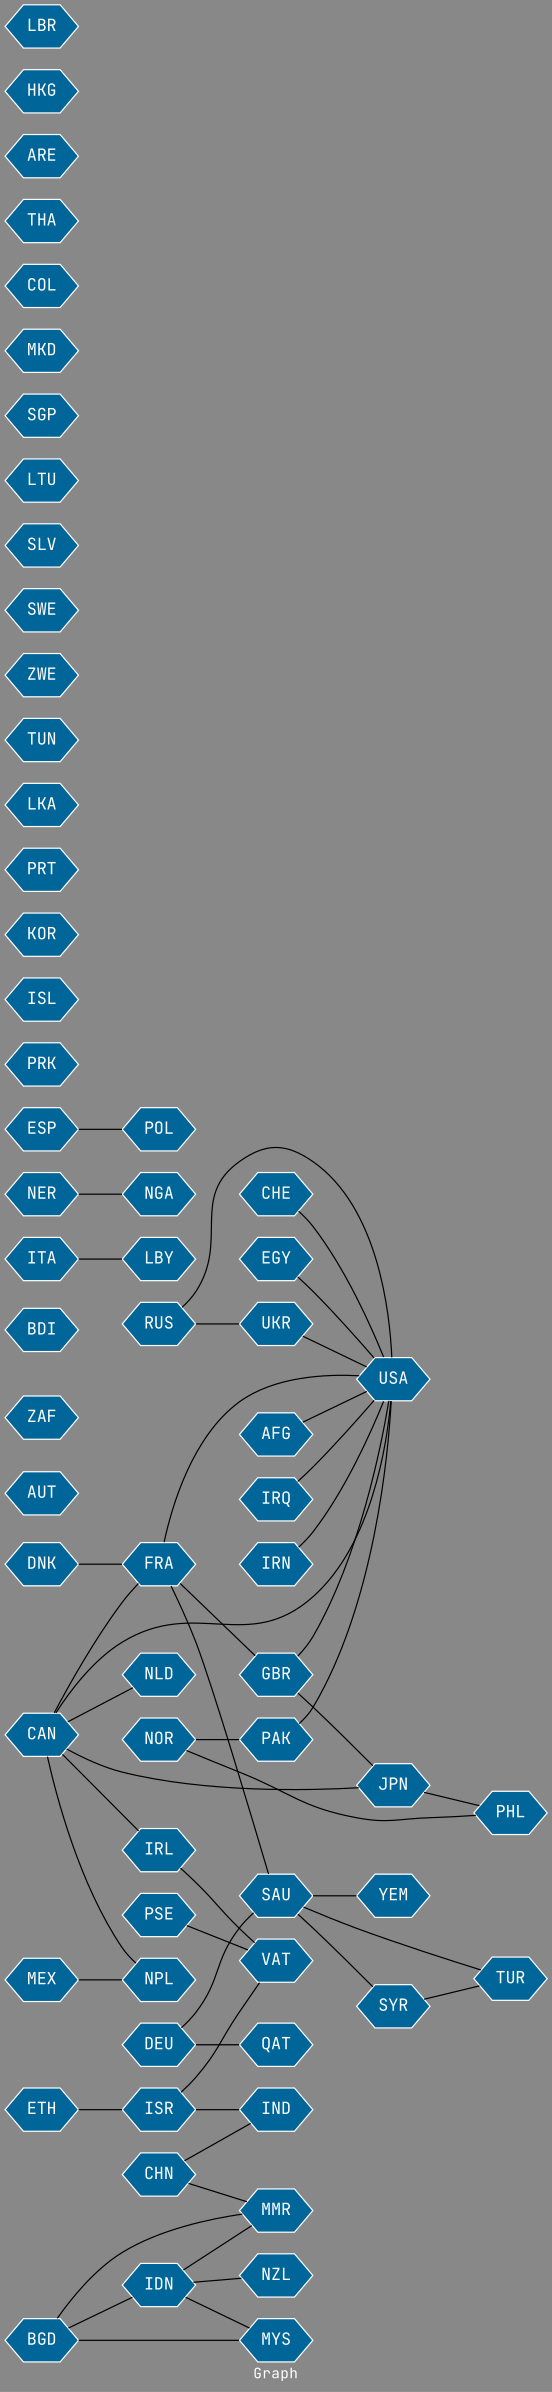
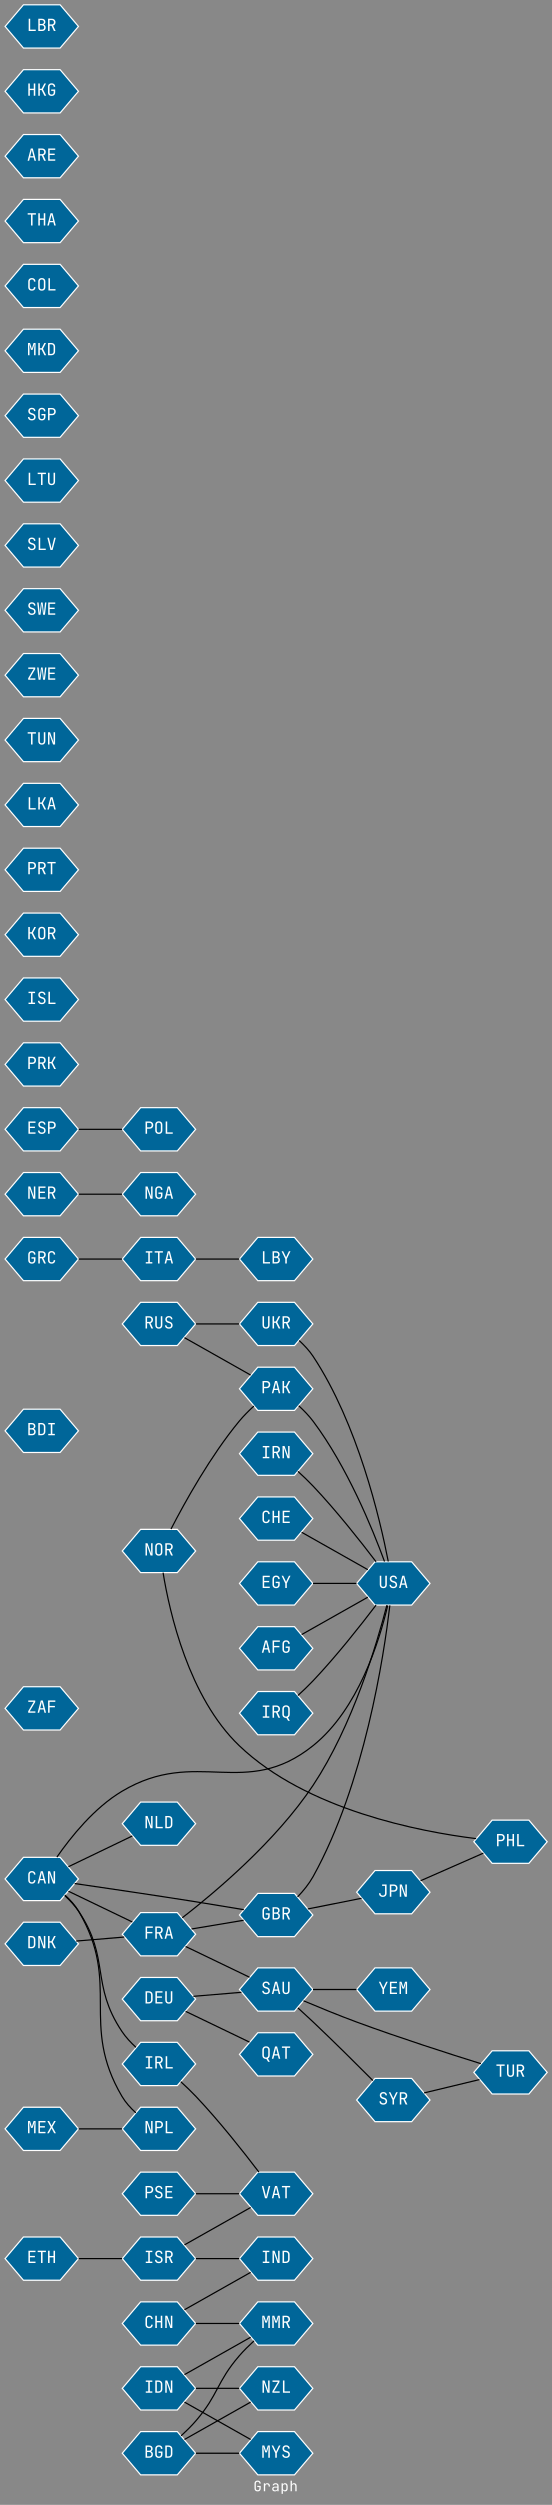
  graph {
    bgcolor="#888888"
    fontcolor=white
    fontname="JetBrains Mono"
    fontsize=12
    label="Graph"
    rankdir=LR
    node [color=white fillcolor="#006699" fontcolor=white fontname="JetBrains Mono" shape=hexagon style=filled]
    edge [arrowhead=open color=black fontcolor=white fontname="JetBrains Mono" fontsize=12 weight=1]
    n1 [label=USA]
    n2 [label=MYS]
    n3 [label=BGD]
    n4 [label=MMR]
    n5 [label=IDN]
    n6 [label=NZL]
    n7 [label=IRL]
    n8 [label=VAT]
    n9 [label=CAN]
    n10 [label=NPL]
    n11 [label=GBR]
    n12 [label=FRA]
    n13 [label=NLD]
    n14 [label=JPN]
    n15 [label=SAU]
-   n16 [label=AUT]
    n17 [label=ZAF]
    n18 [label=BDI]
    n19 [label=PHL]
+   n20 [label=GRC]
    n21 [label=ITA]
    n22 [label=LBY]
    n23 [label=CHE]
    n24 [label=YEM]
    n25 [label=TUR]
    n26 [label=SYR]
    n27 [label=DNK]
    n28 [label=NGA]
    n29 [label=MEX]
    n30 [label=ESP]
    n31 [label=POL]
    n32 [label=CHN]
    n33 [label=IND]
    n34 [label=EGY]
    n35 [label=PRK]
    n36 [label=RUS]
    n37 [label=UKR]
    n38 [label=ISL]
    n39 [label=KOR]
    n40 [label=ISR]
    n41 [label=PSE]
    n42 [label=PRT]
    n43 [label=AFG]
    n44 [label=PAK]
    n45 [label=LKA]
    n46 [label=IRQ]
    n47 [label=TUN]
    n48 [label=ZWE]
    n49 [label=DEU]
    n50 [label=QAT]
    n51 [label=IRN]
    n52 [label=SWE]
    n53 [label=SLV]
    n54 [label=LTU]
    n55 [label=SGP]
    n56 [label=MKD]
    n57 [label=COL]
    n58 [label=THA]
    n59 [label=ARE]
    n60 [label=NER]
    n61 [label=ETH]
    n62 [label=NOR]
    n63 [label=HKG]
    n64 [label=LBR]
    n3 -- n2 [weight=3]
    n3 -- n4
-   n3 -- n5
+   n3 -- n6
    n5 -- n2
    n5 -- n4
    n5 -- n6
    n7 -- n8
    n9 -- n1
    n9 -- n7
    n9 -- n10
-   n9 -- n14
+   n9 -- n11
    n9 -- n12
    n9 -- n13
    n11 -- n1
    n11 -- n14
    n12 -- n1
    n12 -- n11
    n12 -- n15
    n14 -- n19
    n15 -- n24 [weight=3]
    n15 -- n25
    n15 -- n26
+   n20 -- n21
    n21 -- n22
    n23 -- n1 [weight=2]
    n26 -- n25
    n27 -- n12
    n29 -- n10 [weight=2]
    n30 -- n31
    n32 -- n4
    n32 -- n33 [weight=2]
    n34 -- n1
-   n36 -- n1 [weight=2]
+   n36 -- n44 [weight=2]
    n36 -- n37 [weight=3]
    n37 -- n1
    n40 -- n8
    n40 -- n33 [weight=3]
    n41 -- n8 [weight=2]
    n43 -- n1
    n44 -- n1
    n46 -- n1
    n49 -- n15 [weight=2]
    n49 -- n50
    n51 -- n1
    n60 -- n28
    n61 -- n40
    n62 -- n19
    n62 -- n44
  }
